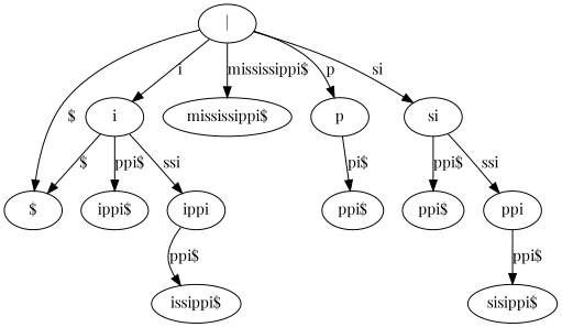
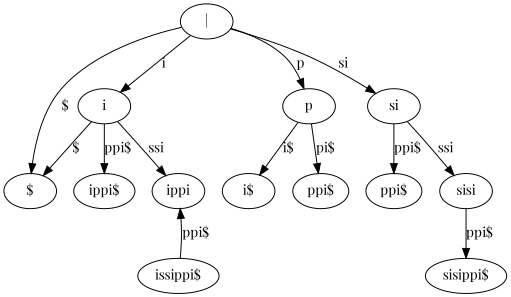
  digraph {
    fontname="Playfair Display"
    node [fontname="Playfair Display"]
    edge [fontname="Playfair Display"]
    n1 [label="$"]
    "|"
    n3 [label=i]
-   n4 [label="mississippi$"]
    n5 [label=p]
    n6 [label=si]
    n7 [label="ippi$"]
    n8 [label=ippi]
+   n9 [label="i$"]
    n10 [label="ppi$"]
    n11 [label="ppi$"]
-   n12 [label=ppi]
+   n12 [label=sisi]
    n13 [label="issippi$"]
    n14 [label="sisippi$"]
    "|" -> n1 [label="$"]
    "|" -> n3 [label=i]
-   "|" -> n4 [label="mississippi$"]
    "|" -> n5 [label=p]
    "|" -> n6 [label=si]
    n3 -> n1 [label="$"]
    n3 -> n7 [label="ppi$"]
    n3 -> n8 [label=ssi]
+   n5 -> n9 [label="i$"]
    n5 -> n10 [label="pi$"]
    n6 -> n11 [label="ppi$"]
    n6 -> n12 [label=ssi]
-   n8 -> n13 [label="ppi$"]
+   n13 -> n8 [label="ppi$"]
    n12 -> n14 [label="ppi$"]
  }
